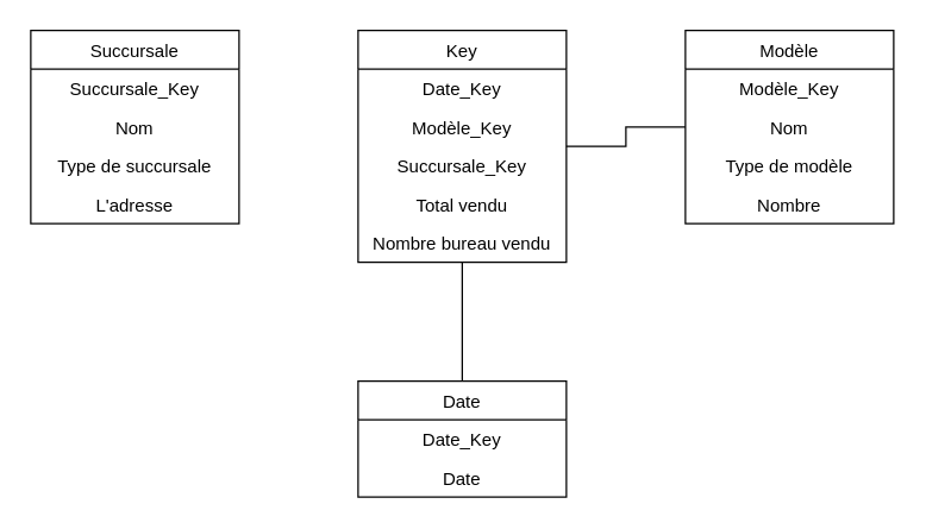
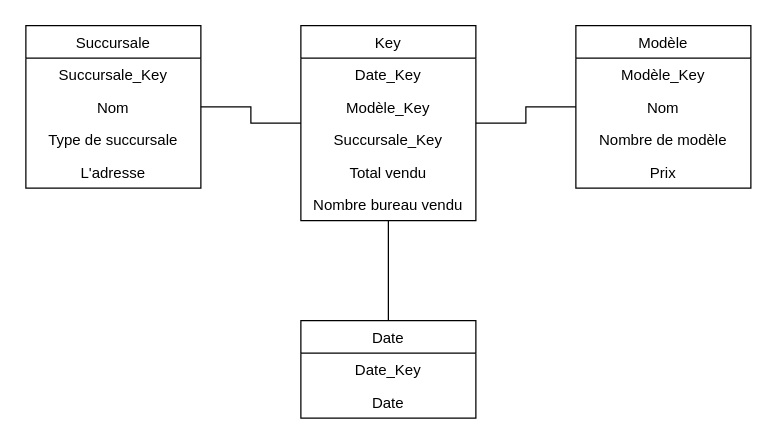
  <mxCell id="0" />
  <mxCell id="1" parent="0" />
+ <mxCell id="2" value="" style="edgeStyle=orthogonalEdgeStyle;rounded=0;orthogonalLoop=1;jettySize=auto;html=1;endArrow=none;endFill=0;" edge="1" parent="1" source="5" target="11"><mxGeometry relative="1" as="geometry" /></mxCell>
  <mxCell id="3" value="" style="edgeStyle=orthogonalEdgeStyle;rounded=0;orthogonalLoop=1;jettySize=auto;html=1;endArrow=none;endFill=0;" edge="1" parent="1" source="5" target="16"><mxGeometry relative="1" as="geometry" /></mxCell>
  <mxCell id="4" value="" style="edgeStyle=orthogonalEdgeStyle;rounded=0;orthogonalLoop=1;jettySize=auto;html=1;endArrow=none;endFill=0;" edge="1" parent="1" source="5" target="19"><mxGeometry relative="1" as="geometry" /></mxCell>
  <mxCell id="5" value="Key" style="swimlane;fontStyle=0;childLayout=stackLayout;horizontal=1;startSize=26;fillColor=none;horizontalStack=0;resizeParent=1;resizeParentMax=0;resizeLast=0;collapsible=1;marginBottom=0;align=center;" vertex="1" parent="1"><mxGeometry x="240" y="20" width="140" height="156" as="geometry" /></mxCell>
  <mxCell id="6" value="Date_Key" style="text;strokeColor=none;fillColor=none;align=center;verticalAlign=top;spacingLeft=4;spacingRight=4;overflow=hidden;rotatable=0;points=[[0,0.5],[1,0.5]];portConstraint=eastwest;" vertex="1" parent="5"><mxGeometry y="26" width="140" height="26" as="geometry" /></mxCell>
  <mxCell id="7" value="Modèle_Key" style="text;strokeColor=none;fillColor=none;align=center;verticalAlign=top;spacingLeft=4;spacingRight=4;overflow=hidden;rotatable=0;points=[[0,0.5],[1,0.5]];portConstraint=eastwest;" vertex="1" parent="5"><mxGeometry y="52" width="140" height="26" as="geometry" /></mxCell>
  <mxCell id="8" value="Succursale_Key" style="text;strokeColor=none;fillColor=none;align=center;verticalAlign=top;spacingLeft=4;spacingRight=4;overflow=hidden;rotatable=0;points=[[0,0.5],[1,0.5]];portConstraint=eastwest;" vertex="1" parent="5"><mxGeometry y="78" width="140" height="26" as="geometry" /></mxCell>
  <mxCell id="9" value="Total vendu" style="text;strokeColor=none;fillColor=none;align=center;verticalAlign=top;spacingLeft=4;spacingRight=4;overflow=hidden;rotatable=0;points=[[0,0.5],[1,0.5]];portConstraint=eastwest;" vertex="1" parent="5"><mxGeometry y="104" width="140" height="26" as="geometry" /></mxCell>
  <mxCell id="10" value="Nombre bureau vendu" style="text;strokeColor=none;fillColor=none;align=center;verticalAlign=top;spacingLeft=4;spacingRight=4;overflow=hidden;rotatable=0;points=[[0,0.5],[1,0.5]];portConstraint=eastwest;" vertex="1" parent="5"><mxGeometry y="130" width="140" height="26" as="geometry" /></mxCell>
  <mxCell id="11" value="Succursale" style="swimlane;fontStyle=0;childLayout=stackLayout;horizontal=1;startSize=26;fillColor=none;horizontalStack=0;resizeParent=1;resizeParentMax=0;resizeLast=0;collapsible=1;marginBottom=0;align=center;" vertex="1" parent="1"><mxGeometry x="20" y="20" width="140" height="130" as="geometry" /></mxCell>
  <mxCell id="12" value="Succursale_Key" style="text;strokeColor=none;fillColor=none;align=center;verticalAlign=top;spacingLeft=4;spacingRight=4;overflow=hidden;rotatable=0;points=[[0,0.5],[1,0.5]];portConstraint=eastwest;" vertex="1" parent="11"><mxGeometry y="26" width="140" height="26" as="geometry" /></mxCell>
  <mxCell id="13" value="Nom" style="text;strokeColor=none;fillColor=none;align=center;verticalAlign=top;spacingLeft=4;spacingRight=4;overflow=hidden;rotatable=0;points=[[0,0.5],[1,0.5]];portConstraint=eastwest;" vertex="1" parent="11"><mxGeometry y="52" width="140" height="26" as="geometry" /></mxCell>
  <mxCell id="14" value="Type de succursale" style="text;strokeColor=none;fillColor=none;align=center;verticalAlign=top;spacingLeft=4;spacingRight=4;overflow=hidden;rotatable=0;points=[[0,0.5],[1,0.5]];portConstraint=eastwest;" vertex="1" parent="11"><mxGeometry y="78" width="140" height="26" as="geometry" /></mxCell>
  <mxCell id="15" value="L'adresse" style="text;strokeColor=none;fillColor=none;align=center;verticalAlign=top;spacingLeft=4;spacingRight=4;overflow=hidden;rotatable=0;points=[[0,0.5],[1,0.5]];portConstraint=eastwest;" vertex="1" parent="11"><mxGeometry y="104" width="140" height="26" as="geometry" /></mxCell>
  <mxCell id="16" value="Date" style="swimlane;fontStyle=0;childLayout=stackLayout;horizontal=1;startSize=26;fillColor=none;horizontalStack=0;resizeParent=1;resizeParentMax=0;resizeLast=0;collapsible=1;marginBottom=0;align=center;" vertex="1" parent="1"><mxGeometry x="240" y="256" width="140" height="78" as="geometry" /></mxCell>
  <mxCell id="17" value="Date_Key" style="text;strokeColor=none;fillColor=none;align=center;verticalAlign=top;spacingLeft=4;spacingRight=4;overflow=hidden;rotatable=0;points=[[0,0.5],[1,0.5]];portConstraint=eastwest;" vertex="1" parent="16"><mxGeometry y="26" width="140" height="26" as="geometry" /></mxCell>
  <mxCell id="18" value="Date" style="text;strokeColor=none;fillColor=none;align=center;verticalAlign=top;spacingLeft=4;spacingRight=4;overflow=hidden;rotatable=0;points=[[0,0.5],[1,0.5]];portConstraint=eastwest;" vertex="1" parent="16"><mxGeometry y="52" width="140" height="26" as="geometry" /></mxCell>
  <mxCell id="19" value="Modèle" style="swimlane;fontStyle=0;childLayout=stackLayout;horizontal=1;startSize=26;fillColor=none;horizontalStack=0;resizeParent=1;resizeParentMax=0;resizeLast=0;collapsible=1;marginBottom=0;align=center;" vertex="1" parent="1"><mxGeometry x="460" y="20" width="140" height="130" as="geometry" /></mxCell>
  <mxCell id="20" value="Modèle_Key" style="text;strokeColor=none;fillColor=none;align=center;verticalAlign=top;spacingLeft=4;spacingRight=4;overflow=hidden;rotatable=0;points=[[0,0.5],[1,0.5]];portConstraint=eastwest;" vertex="1" parent="19"><mxGeometry y="26" width="140" height="26" as="geometry" /></mxCell>
  <mxCell id="21" value="Nom" style="text;strokeColor=none;fillColor=none;align=center;verticalAlign=top;spacingLeft=4;spacingRight=4;overflow=hidden;rotatable=0;points=[[0,0.5],[1,0.5]];portConstraint=eastwest;" vertex="1" parent="19"><mxGeometry y="52" width="140" height="26" as="geometry" /></mxCell>
- <mxCell id="22" value="Type de modèle" style="text;strokeColor=none;fillColor=none;align=center;verticalAlign=top;spacingLeft=4;spacingRight=4;overflow=hidden;rotatable=0;points=[[0,0.5],[1,0.5]];portConstraint=eastwest;" vertex="1" parent="19"><mxGeometry y="78" width="140" height="26" as="geometry" /></mxCell>
- <mxCell id="23" value="Nombre" style="text;strokeColor=none;fillColor=none;align=center;verticalAlign=top;spacingLeft=4;spacingRight=4;overflow=hidden;rotatable=0;points=[[0,0.5],[1,0.5]];portConstraint=eastwest;" vertex="1" parent="19"><mxGeometry y="104" width="140" height="26" as="geometry" /></mxCell>
+ <mxCell id="22" value="Nombre de modèle" style="text;strokeColor=none;fillColor=none;align=center;verticalAlign=top;spacingLeft=4;spacingRight=4;overflow=hidden;rotatable=0;points=[[0,0.5],[1,0.5]];portConstraint=eastwest;" vertex="1" parent="19"><mxGeometry y="78" width="140" height="26" as="geometry" /></mxCell>
+ <mxCell id="23" value="Prix" style="text;strokeColor=none;fillColor=none;align=center;verticalAlign=top;spacingLeft=4;spacingRight=4;overflow=hidden;rotatable=0;points=[[0,0.5],[1,0.5]];portConstraint=eastwest;" vertex="1" parent="19"><mxGeometry y="104" width="140" height="26" as="geometry" /></mxCell>
